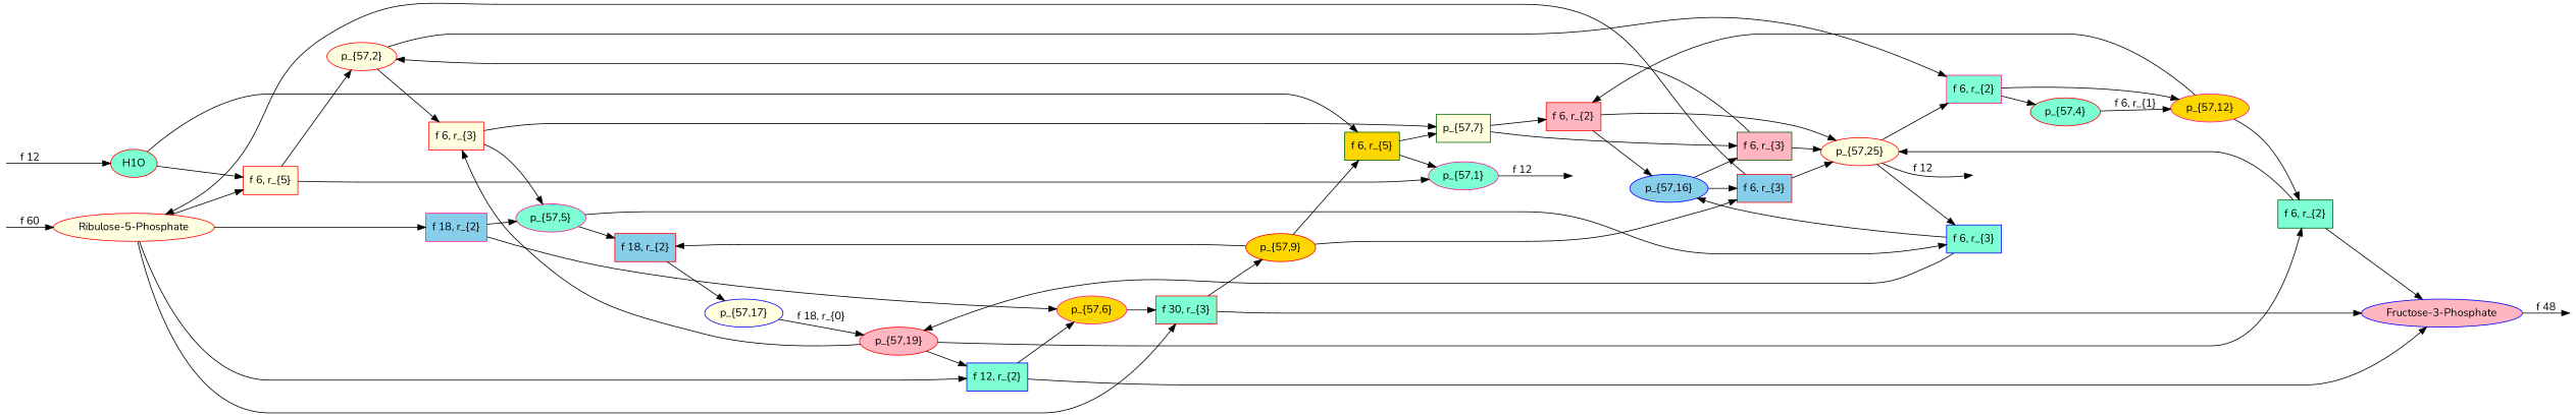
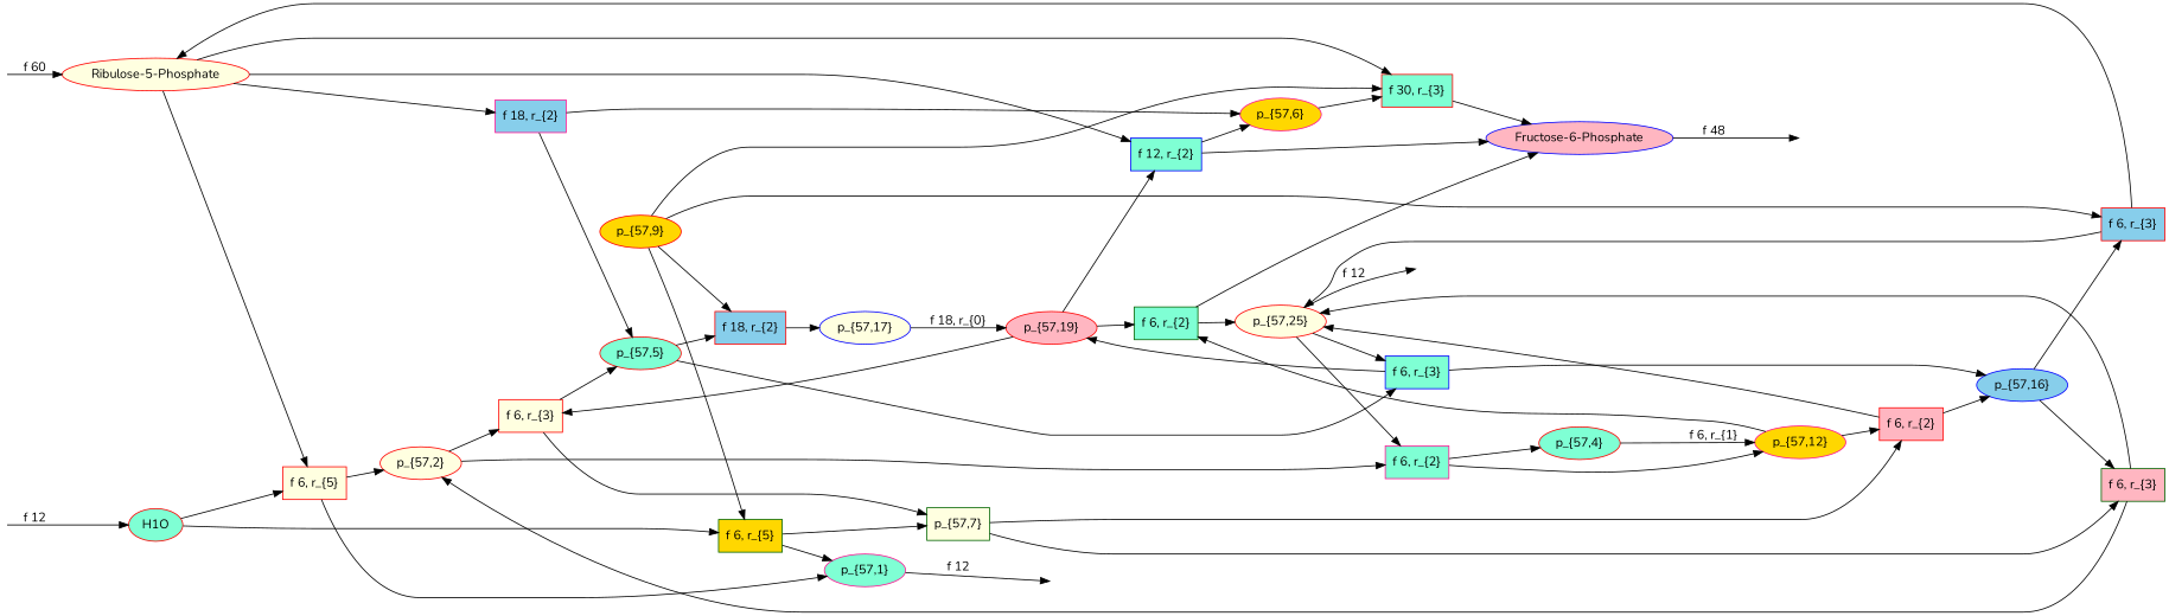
  digraph {
    fontname=Nunito
    rankdir=LR
    node [color=red fillcolor=aquamarine fontname=Nunito shape=ellipse style=filled]
    edge [fontname=Nunito]
    n1 [fillcolor=lightyellow label="Ribulose-5-Phosphate"]
    n2 [fillcolor=lightyellow label="f 6, r_{5}" shape=box]
    n3 [color=deeppink fillcolor=skyblue label="f 18, r_{2}" shape=box]
    n4 [label="f 30, r_{3}" shape=box]
    n5 [color=blue label="f 12, r_{2}" shape=box]
    n6 [color=deeppink label="p_{57,1}"]
    n7 [fillcolor=lightyellow label="p_{57,2}"]
-   n8 [color=deeppink label="p_{57,5}"]
+   n8 [label="p_{57,5}"]
    n9 [color=deeppink fillcolor=gold label="p_{57,6}"]
    n10 [fillcolor=gold label="p_{57,9}"]
-   n11 [color=blue fillcolor=lightpink label="Fructose-3-Phosphate"]
+   n11 [color=blue fillcolor=lightpink label="Fructose-6-Phosphate"]
    n12 [label=H1O]
    n13 [color=darkgreen fillcolor=gold label="f 6, r_{5}" shape=box]
    n14 [color=darkgreen fillcolor=lightyellow label="p_{57,7}" shape=box]
    "4-0-IOFlow" [shape=point style=invis color="" fillcolor=""]
    n16 [fillcolor=lightyellow label="f 6, r_{3}" shape=box]
    n17 [color=deeppink label="f 6, r_{2}" shape=box]
    n18 [label="p_{57,4}"]
    n19 [color=deeppink fillcolor=gold label="p_{57,12}"]
    n20 [fillcolor=lightpink label="f 6, r_{2}" shape=box]
    n21 [color=darkgreen label="f 6, r_{2}" shape=box]
    n22 [fillcolor=skyblue label="f 18, r_{2}" shape=box]
    n23 [color=blue label="f 6, r_{3}" shape=box]
    n24 [color=blue fillcolor=lightyellow label="p_{57,17}"]
    n25 [color=blue fillcolor=skyblue label="p_{57,16}"]
    n26 [fillcolor=lightpink label="p_{57,19}"]
    n27 [color=darkgreen fillcolor=lightpink label="f 6, r_{3}" shape=box]
    n28 [fillcolor=lightyellow label="p_{57,25}"]
    n29 [fillcolor=skyblue label="f 6, r_{3}" shape=box]
    "68-0-IOFlow" [shape=point style=invis color="" fillcolor=""]
    "103-0-IOFlow" [shape=point style=invis color="" fillcolor=""]
    "0-0-IOFlow" [shape=point style=invis color="" fillcolor=""]
    "1-0-IOFlow" [shape=point style=invis color="" fillcolor=""]
    n1 -> n2
    n1 -> n3
    n1 -> n4
    n1 -> n5
    n2 -> n6
    n2 -> n7
    n3 -> n8
    n3 -> n9
-   n4 -> n10
+   n10 -> n4
    n4 -> n11
    n5 -> n9
    n5 -> n11
    n6 -> "4-0-IOFlow" [label="f 12"]
    n7 -> n16
    n7 -> n17
    n8 -> n22
    n8 -> n23
    n9 -> n4
    n10 -> n13
    n10 -> n22
    n10 -> n29
    n11 -> "68-0-IOFlow" [label="f 48"]
    n12 -> n2
    n12 -> n13
    n13 -> n6
    n13 -> n14
    n14 -> n20
    n14 -> n27
    n16 -> n8
    n16 -> n14
    n17 -> n18
    n17 -> n19
    n18 -> n19 [label="f 6, r_{1}"]
    n19 -> n20
    n19 -> n21
    n20 -> n25
    n20 -> n28
    n21 -> n11
    n21 -> n28
    n22 -> n24
    n23 -> n25
    n23 -> n26
    n24 -> n26 [label="f 18, r_{0}"]
    n25 -> n27
    n25 -> n29
    n26 -> n5
    n26 -> n16
    n26 -> n21
    n27 -> n7
    n27 -> n28
    n28 -> n17
    n28 -> n23
    n28 -> "103-0-IOFlow" [label="f 12"]
    n29 -> n1
    n29 -> n28
    "0-0-IOFlow" -> n1 [label="f 60"]
    "1-0-IOFlow" -> n12 [label="f 12"]
  }
